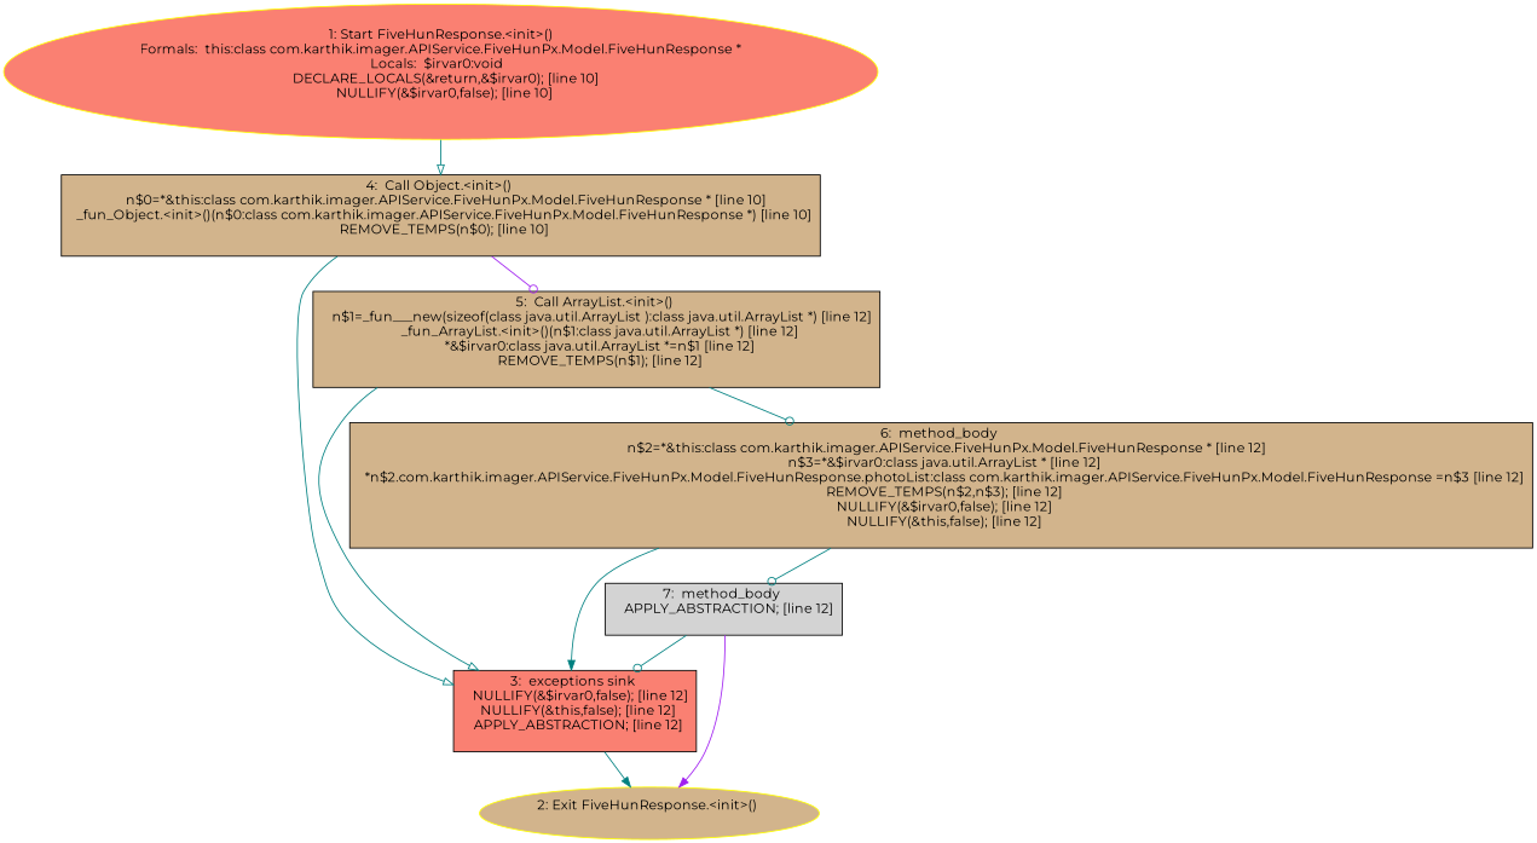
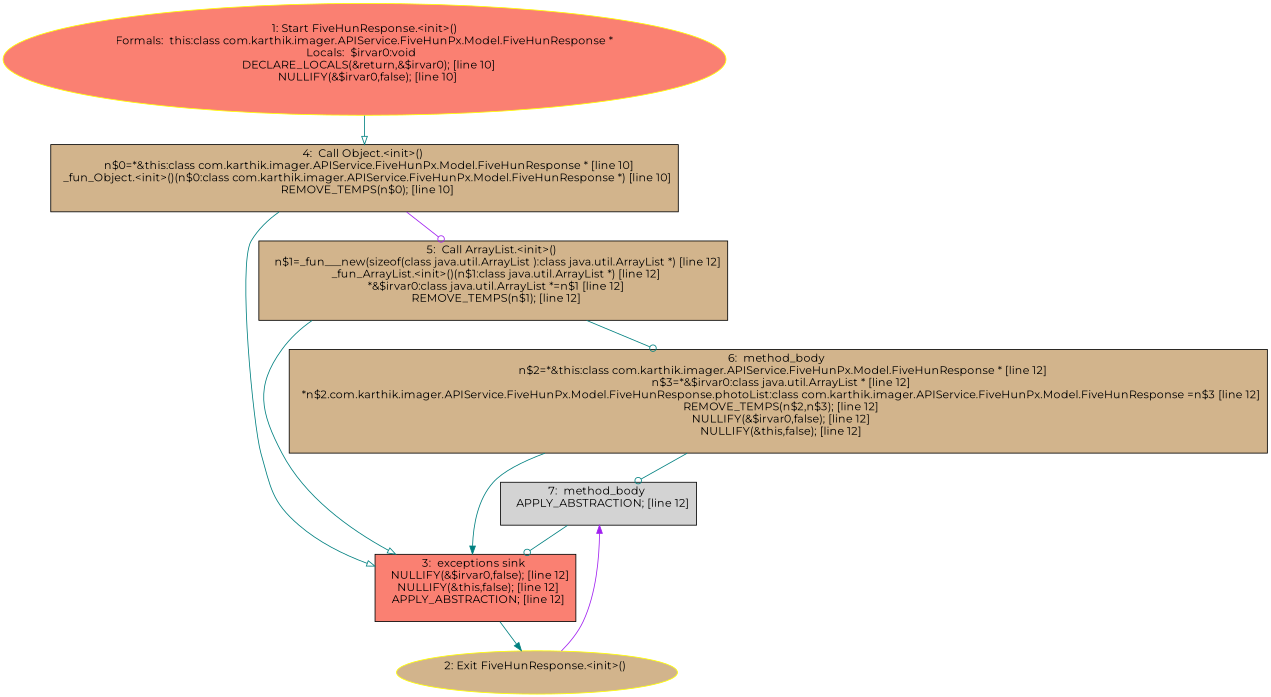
  digraph {
    fontname=Montserrat
    node [shape=box style=filled fillcolor=tan fontname=Montserrat]
    edge [color=teal arrowhead=odot fontname=Montserrat]
    n1 [label="7:  method_body \n   APPLY_ABSTRACTION; [line 12]\n " fillcolor=lightgrey]
    n2 [color=yellow label="2: Exit FiveHunResponse.<init>() \n  " shape=""]
    n3 [label="3:  exceptions sink \n   NULLIFY(&$irvar0,false); [line 12]\n  NULLIFY(&this,false); [line 12]\n  APPLY_ABSTRACTION; [line 12]\n " fillcolor=salmon]
    n4 [label="6:  method_body \n   n$2=*&this:class com.karthik.imager.APIService.FiveHunPx.Model.FiveHunResponse * [line 12]\n  n$3=*&$irvar0:class java.util.ArrayList * [line 12]\n  *n$2.com.karthik.imager.APIService.FiveHunPx.Model.FiveHunResponse.photoList:class com.karthik.imager.APIService.FiveHunPx.Model.FiveHunResponse =n$3 [line 12]\n  REMOVE_TEMPS(n$2,n$3); [line 12]\n  NULLIFY(&$irvar0,false); [line 12]\n  NULLIFY(&this,false); [line 12]\n "]
    n5 [label="5:  Call ArrayList.<init>() \n   n$1=_fun___new(sizeof(class java.util.ArrayList ):class java.util.ArrayList *) [line 12]\n  _fun_ArrayList.<init>()(n$1:class java.util.ArrayList *) [line 12]\n  *&$irvar0:class java.util.ArrayList *=n$1 [line 12]\n  REMOVE_TEMPS(n$1); [line 12]\n "]
    n6 [label="4:  Call Object.<init>() \n   n$0=*&this:class com.karthik.imager.APIService.FiveHunPx.Model.FiveHunResponse * [line 10]\n  _fun_Object.<init>()(n$0:class com.karthik.imager.APIService.FiveHunPx.Model.FiveHunResponse *) [line 10]\n  REMOVE_TEMPS(n$0); [line 10]\n "]
    n7 [color=yellow label="1: Start FiveHunResponse.<init>()\nFormals:  this:class com.karthik.imager.APIService.FiveHunPx.Model.FiveHunResponse *\nLocals:  $irvar0:void  \n   DECLARE_LOCALS(&return,&$irvar0); [line 10]\n  NULLIFY(&$irvar0,false); [line 10]\n " fillcolor=salmon shape=""]
-   n1 -> n2 [color=purple arrowhead=normal]
+   n2 -> n1 [color=purple arrowhead=normal]
    n1 -> n3
    n3 -> n2 [arrowhead=normal]
    n4 -> n1
    n4 -> n3 [arrowhead=normal]
    n5 -> n3 [arrowhead=onormal]
    n5 -> n4
    n6 -> n3 [arrowhead=onormal]
    n6 -> n5 [color=purple]
    n7 -> n6 [arrowhead=onormal]
  }
